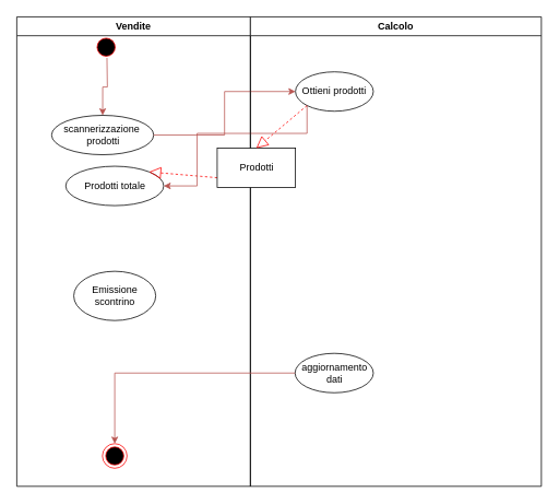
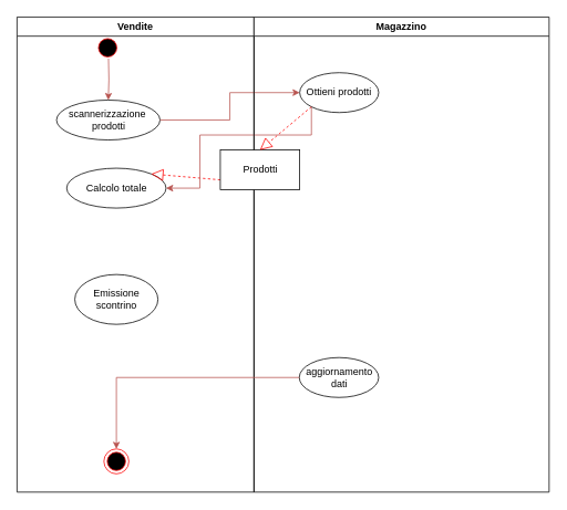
  <mxCell id="0" />
  <mxCell id="1" parent="0" />
  <mxCell id="2" value="Vendite" style="swimlane;whiteSpace=wrap" parent="1" vertex="1"><mxGeometry x="20" y="20" width="285" height="572" as="geometry" /></mxCell>
- <mxCell id="3" value="scannerizzazione&amp;nbsp;&lt;br style=&quot;padding: 0px ; margin: 0px&quot;&gt;prodotti" style="ellipse;whiteSpace=wrap;html=1;" parent="2" vertex="1"><mxGeometry x="42.5" y="120" width="124.5" height="48" as="geometry" /></mxCell>
- <mxCell id="4" value="Prodotti totale" style="ellipse;whiteSpace=wrap;html=1;" parent="2" vertex="1"><mxGeometry x="59.75" y="182" width="119.5" height="48" as="geometry" /></mxCell>
+ <mxCell id="3" value="scannerizzazione&amp;nbsp;&lt;br style=&quot;padding: 0px ; margin: 0px&quot;&gt;prodotti" style="ellipse;whiteSpace=wrap;html=1;" parent="2" vertex="1"><mxGeometry x="47.5" y="100" width="124.5" height="48" as="geometry" /></mxCell>
+ <mxCell id="4" value="Calcolo totale" style="ellipse;whiteSpace=wrap;html=1;" parent="2" vertex="1"><mxGeometry x="59.75" y="182" width="119.5" height="48" as="geometry" /></mxCell>
  <mxCell id="5" value="Emissione scontrino" style="ellipse;whiteSpace=wrap;html=1;" parent="2" vertex="1"><mxGeometry x="69.5" y="310" width="100" height="60" as="geometry" /></mxCell>
  <mxCell id="6" value="" style="ellipse;shape=startState;fillColor=#000000;strokeColor=#ff0000;" parent="2" vertex="1"><mxGeometry x="94" y="22" width="30" height="30" as="geometry" /></mxCell>
  <mxCell id="7" style="edgeStyle=orthogonalEdgeStyle;rounded=0;orthogonalLoop=1;jettySize=auto;html=1;fillColor=#f8cecc;strokeColor=#b85450;entryX=0.5;entryY=0;entryDx=0;entryDy=0;" parent="2" target="3" edge="1"><mxGeometry relative="1" as="geometry"><Array as="points" /><mxPoint x="110" y="50" as="sourcePoint" /><mxPoint x="-116" y="90" as="targetPoint" /></mxGeometry></mxCell>
  <mxCell id="8" value="" style="ellipse;shape=endState;fillColor=#000000;strokeColor=#ff0000" parent="2" vertex="1"><mxGeometry x="104.5" y="520" width="30" height="30" as="geometry" /></mxCell>
  <mxCell id="9" value="" style="endArrow=block;dashed=1;endFill=0;endSize=12;html=1;strokeColor=#FF0000;exitX=0;exitY=0.75;exitDx=0;exitDy=0;entryX=1;entryY=0;entryDx=0;entryDy=0;" parent="1" source="16" target="4" edge="1"><mxGeometry width="160" relative="1" as="geometry"><mxPoint x="30" y="262" as="sourcePoint" /><mxPoint x="190" y="262" as="targetPoint" /></mxGeometry></mxCell>
  <mxCell id="10" style="edgeStyle=orthogonalEdgeStyle;rounded=0;orthogonalLoop=1;jettySize=auto;html=1;exitX=1;exitY=0.5;exitDx=0;exitDy=0;entryX=0;entryY=0.5;entryDx=0;entryDy=0;fillColor=#f8cecc;strokeColor=#b85450;" parent="1" source="3" target="14" edge="1"><mxGeometry relative="1" as="geometry" /></mxCell>
  <mxCell id="11" style="edgeStyle=orthogonalEdgeStyle;rounded=0;orthogonalLoop=1;jettySize=auto;html=1;exitX=0;exitY=1;exitDx=0;exitDy=0;entryX=1;entryY=0.5;entryDx=0;entryDy=0;fillColor=#f8cecc;strokeColor=#b85450;" parent="1" source="14" target="4" edge="1"><mxGeometry relative="1" as="geometry"><Array as="points"><mxPoint x="374" y="162" /><mxPoint x="240" y="162" /><mxPoint x="240" y="226" /></Array></mxGeometry></mxCell>
- <mxCell id="12" value="Calcolo" style="swimlane;whiteSpace=wrap" parent="1" vertex="1"><mxGeometry x="305" y="20" width="355" height="572" as="geometry" /></mxCell>
+ <mxCell id="12" value="Magazzino" style="swimlane;whiteSpace=wrap" parent="1" vertex="1"><mxGeometry x="305" y="20" width="355" height="572" as="geometry" /></mxCell>
  <mxCell id="13" value="aggiornamento&lt;br&gt;dati" style="ellipse;whiteSpace=wrap;html=1;" parent="12" vertex="1"><mxGeometry x="54.5" y="410" width="95.5" height="48" as="geometry" /></mxCell>
  <mxCell id="14" value="&lt;font style=&quot;vertical-align: inherit&quot;&gt;&lt;font style=&quot;vertical-align: inherit&quot;&gt;Ottieni prodotti&lt;br&gt;&lt;/font&gt;&lt;/font&gt;" style="ellipse;whiteSpace=wrap;html=1;" parent="12" vertex="1"><mxGeometry x="55" y="67" width="95" height="48" as="geometry" /></mxCell>
  <mxCell id="15" style="edgeStyle=orthogonalEdgeStyle;rounded=0;orthogonalLoop=1;jettySize=auto;html=1;exitX=0;exitY=0.5;exitDx=0;exitDy=0;entryX=0.5;entryY=0;entryDx=0;entryDy=0;fillColor=#f8cecc;strokeColor=#b85450;" edge="1" parent="1" source="13" target="8"><mxGeometry relative="1" as="geometry"><mxPoint x="152" y="362" as="sourcePoint" /><mxPoint x="383.398" y="447.074" as="targetPoint" /></mxGeometry></mxCell>
  <mxCell id="16" value="Prodotti" style="rounded=0;whiteSpace=wrap;html=1;" parent="1" vertex="1"><mxGeometry x="264.5" y="180" width="95.5" height="48" as="geometry" /></mxCell>
  <mxCell id="17" value="" style="endArrow=block;dashed=1;endFill=0;endSize=12;html=1;strokeColor=#FF0000;exitX=0;exitY=1;exitDx=0;exitDy=0;entryX=0.5;entryY=0;entryDx=0;entryDy=0;" parent="1" source="14" target="16" edge="1"><mxGeometry width="160" relative="1" as="geometry"><mxPoint x="25" y="262" as="sourcePoint" /><mxPoint x="324" y="140" as="targetPoint" /></mxGeometry></mxCell>
